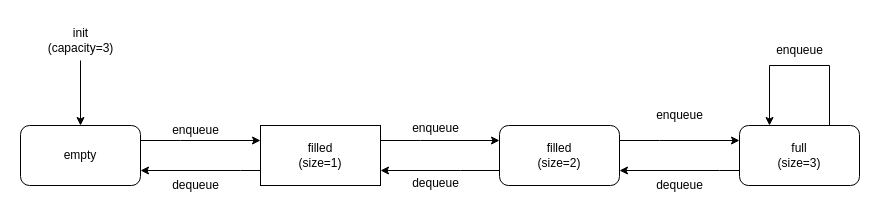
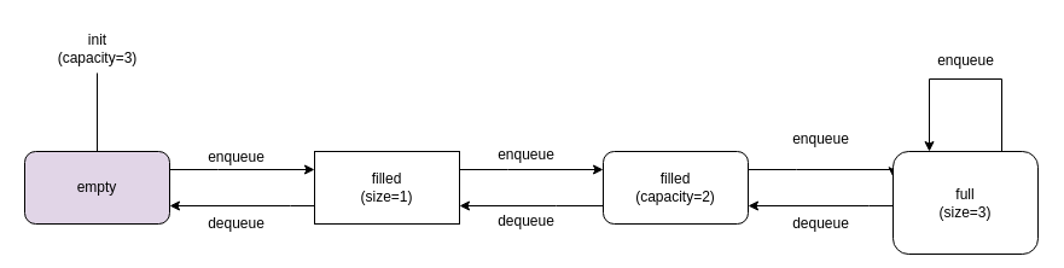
  <mxCell id="0" />
  <mxCell id="1" parent="0" />
  <mxCell id="2" style="edgeStyle=orthogonalEdgeStyle;rounded=0;orthogonalLoop=1;jettySize=auto;html=1;entryX=0;entryY=0.25;entryDx=0;entryDy=0;" parent="1" source="3" target="7" edge="1"><mxGeometry relative="1" as="geometry"><Array as="points"><mxPoint x="180" y="140" /><mxPoint x="180" y="140" /></Array></mxGeometry></mxCell>
- <mxCell id="3" value="empty" style="rounded=1;whiteSpace=wrap;html=1;" parent="1" vertex="1"><mxGeometry y="125" width="120" height="60" as="geometry" x="20" /></mxCell>
+ <mxCell id="3" value="empty" style="rounded=1;whiteSpace=wrap;html=1;fillColor=#e1d5e7;" parent="1" vertex="1"><mxGeometry y="125" width="120" height="60" as="geometry" x="20" /></mxCell>
  <mxCell id="4" style="edgeStyle=orthogonalEdgeStyle;rounded=0;orthogonalLoop=1;jettySize=auto;html=1;entryX=1;entryY=0.75;entryDx=0;entryDy=0;" parent="1" source="7" target="3" edge="1"><mxGeometry relative="1" as="geometry"><Array as="points"><mxPoint x="240" y="170" /><mxPoint x="240" y="170" /></Array></mxGeometry></mxCell>
  <mxCell id="5" style="edgeStyle=orthogonalEdgeStyle;rounded=0;orthogonalLoop=1;jettySize=auto;html=1;entryX=0;entryY=0.25;entryDx=0;entryDy=0;" parent="1" target="10" edge="1"><mxGeometry relative="1" as="geometry"><Array as="points"><mxPoint x="659" y="140" /><mxPoint x="659" y="140" /></Array><mxPoint x="619" y="140" as="sourcePoint" /></mxGeometry></mxCell>
  <mxCell id="6" style="edgeStyle=orthogonalEdgeStyle;rounded=0;orthogonalLoop=1;jettySize=auto;html=1;entryX=0;entryY=0.25;entryDx=0;entryDy=0;" edge="1" parent="1" source="7" target="19"><mxGeometry relative="1" as="geometry"><Array as="points"><mxPoint x="420" y="140" /><mxPoint x="420" y="140" /></Array></mxGeometry></mxCell>
  <mxCell id="7" value="&lt;div&gt;filled&lt;/div&gt;(size=1)" style="whiteSpace=wrap;html=1;rounded=0;" parent="1" vertex="1"><mxGeometry x="260" y="125" width="120" height="60" as="geometry" /></mxCell>
  <mxCell id="8" style="edgeStyle=orthogonalEdgeStyle;rounded=0;orthogonalLoop=1;jettySize=auto;html=1;entryX=1;entryY=0.75;entryDx=0;entryDy=0;" parent="1" source="10" edge="1"><mxGeometry relative="1" as="geometry"><Array as="points"><mxPoint x="719" y="170" /><mxPoint x="719" y="170" /></Array><mxPoint x="619" y="170" as="targetPoint" /></mxGeometry></mxCell>
  <mxCell id="9" style="edgeStyle=orthogonalEdgeStyle;rounded=0;orthogonalLoop=1;jettySize=auto;html=1;exitX=0.75;exitY=1;exitDx=0;exitDy=0;entryX=0.25;entryY=0;entryDx=0;entryDy=0;" parent="1" source="10" target="10" edge="1"><mxGeometry relative="1" as="geometry"><mxPoint x="769" y="115" as="targetPoint" /><Array as="points"><mxPoint x="829" y="65" /><mxPoint x="769" y="65" /></Array></mxGeometry></mxCell>
- <mxCell id="10" value="&lt;div&gt;full&lt;/div&gt;(size=3)" style="rounded=1;whiteSpace=wrap;html=1;" parent="1" vertex="1"><mxGeometry x="739" y="125" width="120" height="60" as="geometry" /></mxCell>
- <mxCell id="11" style="edgeStyle=orthogonalEdgeStyle;rounded=0;orthogonalLoop=1;jettySize=auto;html=1;entryX=0.5;entryY=0;entryDx=0;entryDy=0;" parent="1" source="12" target="3" edge="1"><mxGeometry relative="1" as="geometry" /></mxCell>
+ <mxCell id="10" value="&lt;div&gt;full&lt;/div&gt;(size=3)" style="rounded=1;whiteSpace=wrap;html=1;" parent="1" vertex="1"><mxGeometry x="739" y="125" width="120" height="85" as="geometry" /></mxCell>
+ <mxCell id="11" style="edgeStyle=orthogonalEdgeStyle;rounded=0;orthogonalLoop=1;jettySize=auto;html=1;entryX=0.5;entryY=0;entryDx=0;entryDy=0;endArrow=none;" parent="1" source="12" target="3" edge="1"><mxGeometry relative="1" as="geometry" /></mxCell>
  <mxCell id="12" value="&lt;div&gt;init&lt;/div&gt;(capacity=3)" style="text;html=1;align=center;verticalAlign=middle;resizable=0;points=[];autosize=1;strokeColor=none;fillColor=none;" parent="1" vertex="1"><mxGeometry x="35" y="20" width="90" height="40" as="geometry" /></mxCell>
  <mxCell id="13" value="enqueue" style="text;html=1;align=center;verticalAlign=middle;resizable=0;points=[];autosize=1;strokeColor=none;fillColor=none;" parent="1" vertex="1"><mxGeometry x="160" y="115" width="70" height="30" as="geometry" /></mxCell>
  <mxCell id="14" value="&lt;div&gt;dequeue&lt;/div&gt;" style="text;html=1;align=center;verticalAlign=middle;resizable=0;points=[];autosize=1;strokeColor=none;fillColor=none;" parent="1" vertex="1"><mxGeometry x="160" y="170" width="70" height="30" as="geometry" /></mxCell>
  <mxCell id="15" value="&lt;div&gt;enqueue&lt;/div&gt;" style="text;html=1;align=center;verticalAlign=middle;resizable=0;points=[];autosize=1;strokeColor=none;fillColor=none;" parent="1" vertex="1"><mxGeometry x="644" y="100" width="70" height="30" as="geometry" /></mxCell>
  <mxCell id="16" value="dequeue" style="text;html=1;align=center;verticalAlign=middle;resizable=0;points=[];autosize=1;strokeColor=none;fillColor=none;" parent="1" vertex="1"><mxGeometry x="644" y="170" width="70" height="30" as="geometry" /></mxCell>
  <mxCell id="17" value="enqueue" style="text;html=1;align=center;verticalAlign=middle;resizable=0;points=[];autosize=1;strokeColor=none;fillColor=none;" parent="1" vertex="1"><mxGeometry x="764" y="35" width="70" height="30" as="geometry" /></mxCell>
  <mxCell id="18" style="edgeStyle=orthogonalEdgeStyle;rounded=0;orthogonalLoop=1;jettySize=auto;html=1;entryX=1;entryY=0.75;entryDx=0;entryDy=0;" edge="1" parent="1" source="19" target="7"><mxGeometry relative="1" as="geometry"><Array as="points"><mxPoint x="460" y="170" /><mxPoint x="460" y="170" /></Array></mxGeometry></mxCell>
- <mxCell id="19" value="&lt;div&gt;filled&lt;/div&gt;(size=2)" style="rounded=1;whiteSpace=wrap;html=1;" vertex="1" parent="1"><mxGeometry x="499" y="125" width="120" height="60" as="geometry" /></mxCell>
+ <mxCell id="19" value="&lt;div&gt;filled&lt;/div&gt;(capacity=2)" style="rounded=1;whiteSpace=wrap;html=1;" vertex="1" parent="1"><mxGeometry x="499" y="125" width="120" height="60" as="geometry" /></mxCell>
  <mxCell id="20" value="enqueue" style="text;html=1;align=center;verticalAlign=middle;resizable=0;points=[];autosize=1;strokeColor=none;fillColor=none;" vertex="1" parent="1"><mxGeometry x="400" y="112.5" width="70" height="30" as="geometry" /></mxCell>
  <mxCell id="21" value="&lt;div&gt;dequeue&lt;/div&gt;" style="text;html=1;align=center;verticalAlign=middle;resizable=0;points=[];autosize=1;strokeColor=none;fillColor=none;" vertex="1" parent="1"><mxGeometry x="400" y="167.5" width="70" height="30" as="geometry" /></mxCell>
